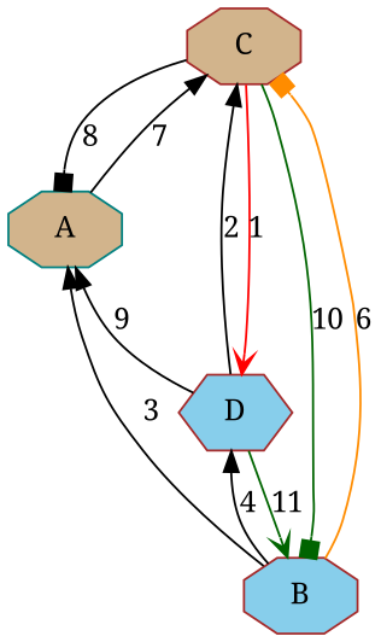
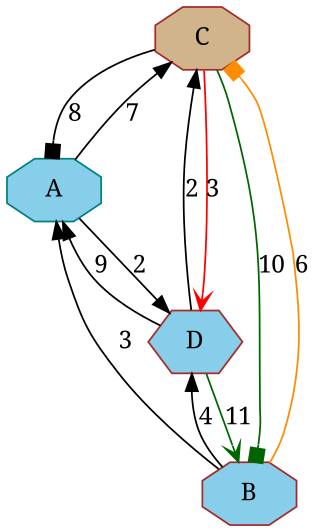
  digraph {
    fontname="Noto Serif"
    node [color=brown fillcolor=tan fontname="Noto Serif" shape=octagon style=filled]
    edge [arrowhead=normal color=black fontname="Noto Serif" weight=2]
    C
-   A [color=teal]
+   A [color=teal fillcolor=skyblue]
    D [fillcolor=skyblue shape=hexagon]
    B [fillcolor=skyblue]
    C -> A [arrowhead=box label=8 weight=8]
-   C -> D [arrowhead=vee color=red label=1 weight=1]
+   C -> D [arrowhead=vee color=red label=3 weight=1]
    C -> B [arrowhead=box color=darkgreen label=10 weight=10]
    A -> C [label=7 weight=7]
+   A -> D [label=2]
    D -> C [label=2]
    D -> A [label=9 weight=9]
    D -> B [arrowhead=vee color=darkgreen label=11 weight=11]
    B -> C [arrowhead=box color=darkorange label=6 weight=6]
    B -> A [label=3 weight=3]
    B -> D [label=4 weight=4]
  }
